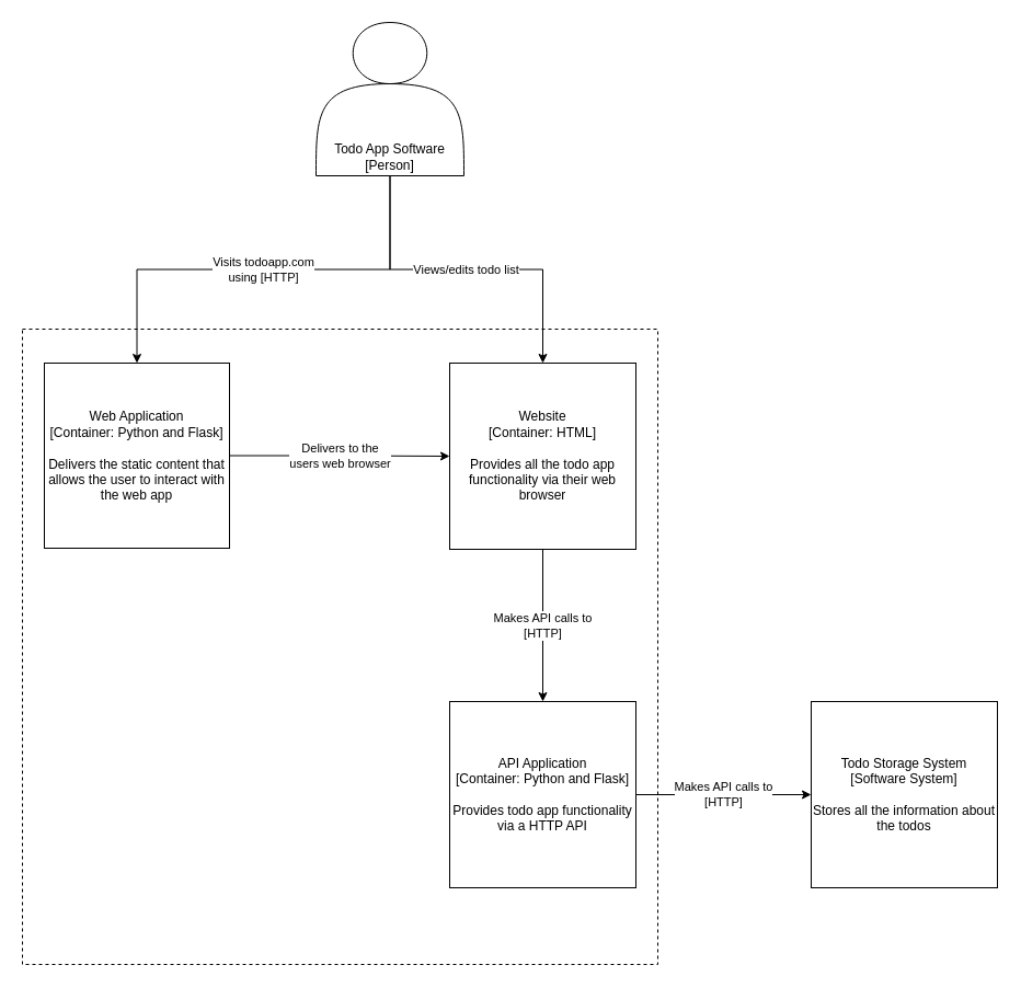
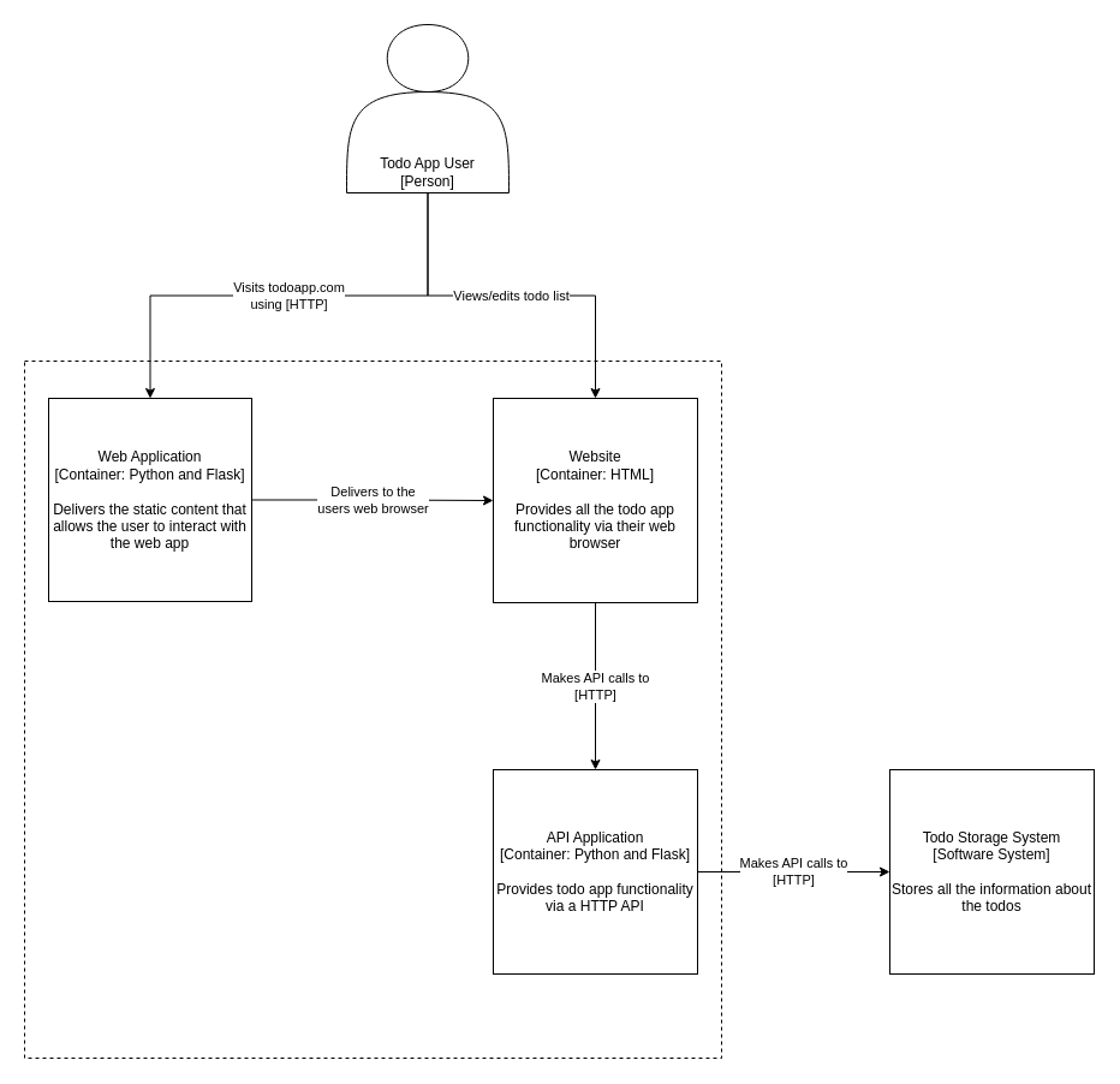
  <mxCell id="0" />
  <mxCell id="1" parent="0" />
  <mxCell id="2" value="" style="whiteSpace=wrap;html=1;aspect=fixed;align=center;verticalAlign=middle;labelBorderColor=default;dashed=1;" vertex="1" parent="1"><mxGeometry x="20" y="300" width="580" height="580" as="geometry" /></mxCell>
  <mxCell id="3" value="Visits todoapp.com &lt;br&gt;using [HTTP]" style="edgeStyle=orthogonalEdgeStyle;rounded=0;orthogonalLoop=1;jettySize=auto;html=1;strokeColor=default;jumpStyle=none;exitX=0.5;exitY=1;exitDx=0;exitDy=0;" edge="1" parent="1" source="7" target="5"><mxGeometry relative="1" as="geometry"><mxPoint x="355" y="231" as="sourcePoint" /></mxGeometry></mxCell>
  <mxCell id="4" value="Delivers to the &lt;br&gt;users web browser" style="edgeStyle=orthogonalEdgeStyle;rounded=0;jumpStyle=none;orthogonalLoop=1;jettySize=auto;html=1;strokeColor=default;" edge="1" parent="1" source="5" target="9"><mxGeometry relative="1" as="geometry" /></mxCell>
  <mxCell id="5" value="Web Application&lt;br&gt;[Container: Python and Flask]&lt;br&gt;&lt;br&gt;Delivers the static content that allows the user to interact with the web app" style="whiteSpace=wrap;html=1;aspect=fixed;" vertex="1" parent="1"><mxGeometry x="40" y="331" width="169" height="169" as="geometry" /></mxCell>
  <mxCell id="6" value="Views/edits todo list" style="edgeStyle=orthogonalEdgeStyle;rounded=0;jumpStyle=none;orthogonalLoop=1;jettySize=auto;html=1;exitX=0.5;exitY=1;exitDx=0;exitDy=0;entryX=0.5;entryY=0;entryDx=0;entryDy=0;strokeColor=default;" edge="1" parent="1" source="7" target="9"><mxGeometry relative="1" as="geometry" /></mxCell>
- <mxCell id="7" value="Todo App Software&lt;br&gt;[Person]&lt;br&gt;" style="shape=actor;whiteSpace=wrap;html=1;verticalAlign=bottom;" vertex="1" parent="1"><mxGeometry x="288" y="20" width="135" height="140" as="geometry" /></mxCell>
+ <mxCell id="7" value="Todo App User&lt;br&gt;[Person]&lt;br&gt;" style="shape=actor;whiteSpace=wrap;html=1;verticalAlign=bottom;" vertex="1" parent="1"><mxGeometry x="288" y="20" width="135" height="140" as="geometry" /></mxCell>
  <mxCell id="8" value="Makes API calls to&lt;br&gt;[HTTP]" style="edgeStyle=orthogonalEdgeStyle;rounded=0;jumpStyle=none;orthogonalLoop=1;jettySize=auto;html=1;entryX=0.5;entryY=0;entryDx=0;entryDy=0;strokeColor=default;" edge="1" parent="1" source="9" target="11"><mxGeometry relative="1" as="geometry" /></mxCell>
  <mxCell id="9" value="Website&lt;br&gt;[Container: HTML]&lt;br&gt;&lt;br&gt;&lt;div&gt;Provides all the todo app functionality via their web browser&lt;/div&gt;" style="whiteSpace=wrap;html=1;aspect=fixed;verticalAlign=middle;" vertex="1" parent="1"><mxGeometry x="410" y="331" width="170" height="170" as="geometry" /></mxCell>
  <mxCell id="10" value="Makes API calls to&lt;br&gt;[HTTP]" style="edgeStyle=orthogonalEdgeStyle;rounded=0;jumpStyle=none;orthogonalLoop=1;jettySize=auto;html=1;entryX=0;entryY=0.5;entryDx=0;entryDy=0;strokeColor=default;" edge="1" parent="1" source="11" target="12"><mxGeometry relative="1" as="geometry" /></mxCell>
  <mxCell id="11" value="API Application&lt;br&gt;[Container: Python and Flask]&lt;br&gt;&lt;br&gt;&lt;div&gt;Provides todo app functionality via a HTTP API&lt;/div&gt;" style="whiteSpace=wrap;html=1;aspect=fixed;verticalAlign=middle;" vertex="1" parent="1"><mxGeometry x="410" y="640" width="170" height="170" as="geometry" /></mxCell>
  <mxCell id="12" value="Todo Storage System [Software System]&lt;br&gt;&lt;br&gt;&lt;div&gt;Stores all the information about the todos&lt;/div&gt;" style="whiteSpace=wrap;html=1;aspect=fixed;verticalAlign=middle;" vertex="1" parent="1"><mxGeometry x="740" y="640" width="170" height="170" as="geometry" /></mxCell>
